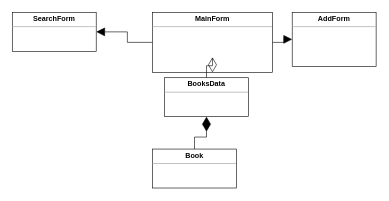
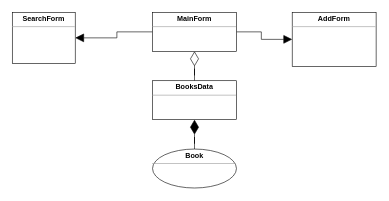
  <mxCell id="0" />
  <mxCell id="1" parent="0" />
  <mxCell id="2" style="edgeStyle=orthogonalEdgeStyle;rounded=0;orthogonalLoop=1;jettySize=auto;html=1;entryX=0;entryY=0.5;entryDx=0;entryDy=0;endSize=12;endArrow=block;endFill=1;" edge="1" parent="1" source="4" target="6"><mxGeometry relative="1" as="geometry" /></mxCell>
  <mxCell id="3" style="edgeStyle=orthogonalEdgeStyle;rounded=0;orthogonalLoop=1;jettySize=auto;html=1;entryX=1;entryY=0.5;entryDx=0;entryDy=0;endArrow=block;endFill=1;endSize=12;" edge="1" parent="1" source="4" target="5"><mxGeometry relative="1" as="geometry" /></mxCell>
- <mxCell id="4" value="&lt;p style=&quot;margin: 0px ; margin-top: 4px ; text-align: center&quot;&gt;&lt;b&gt;MainForm&lt;/b&gt;&lt;/p&gt;&lt;hr size=&quot;1&quot;&gt;&lt;p style=&quot;margin: 0px ; margin-left: 4px&quot;&gt;&lt;br&gt;&lt;/p&gt;" style="verticalAlign=top;align=left;overflow=fill;fontSize=12;fontFamily=Helvetica;html=1;" vertex="1" parent="1"><mxGeometry x="254" y="20" width="200" height="100" as="geometry" /></mxCell>
- <mxCell id="5" value="&lt;p style=&quot;margin: 0px ; margin-top: 4px ; text-align: center&quot;&gt;&lt;b&gt;SearchForm&lt;/b&gt;&lt;/p&gt;&lt;hr size=&quot;1&quot;&gt;&lt;p style=&quot;margin: 0px ; margin-left: 4px&quot;&gt;&lt;br&gt;&lt;/p&gt;" style="verticalAlign=top;align=left;overflow=fill;fontSize=12;fontFamily=Helvetica;html=1;" vertex="1" parent="1"><mxGeometry x="20" y="20" width="140" height="65" as="geometry" /></mxCell>
+ <mxCell id="4" value="&lt;p style=&quot;margin: 0px ; margin-top: 4px ; text-align: center&quot;&gt;&lt;b&gt;MainForm&lt;/b&gt;&lt;/p&gt;&lt;hr size=&quot;1&quot;&gt;&lt;p style=&quot;margin: 0px ; margin-left: 4px&quot;&gt;&lt;br&gt;&lt;/p&gt;" style="verticalAlign=top;align=left;overflow=fill;fontSize=12;fontFamily=Helvetica;html=1;" vertex="1" parent="1"><mxGeometry x="254" y="20" width="140" height="65" as="geometry" /></mxCell>
+ <mxCell id="5" value="&lt;p style=&quot;margin: 0px ; margin-top: 4px ; text-align: center&quot;&gt;&lt;b&gt;SearchForm&lt;/b&gt;&lt;/p&gt;&lt;hr size=&quot;1&quot;&gt;&lt;p style=&quot;margin: 0px ; margin-left: 4px&quot;&gt;&lt;br&gt;&lt;/p&gt;" style="verticalAlign=top;align=left;overflow=fill;fontSize=12;fontFamily=Helvetica;html=1;" vertex="1" parent="1"><mxGeometry x="20" y="20" width="105" height="85" as="geometry" /></mxCell>
  <mxCell id="6" value="&lt;p style=&quot;margin: 0px ; margin-top: 4px ; text-align: center&quot;&gt;&lt;b&gt;AddForm&lt;/b&gt;&lt;/p&gt;&lt;hr size=&quot;1&quot;&gt;&lt;p style=&quot;margin: 0px ; margin-left: 4px&quot;&gt;&lt;br&gt;&lt;/p&gt;" style="verticalAlign=top;align=left;overflow=fill;fontSize=12;fontFamily=Helvetica;html=1;" vertex="1" parent="1"><mxGeometry x="487" y="20" width="140" height="90" as="geometry" /></mxCell>
  <mxCell id="7" style="edgeStyle=orthogonalEdgeStyle;rounded=0;orthogonalLoop=1;jettySize=auto;html=1;entryX=0.5;entryY=1;entryDx=0;entryDy=0;endArrow=diamondThin;endFill=0;endSize=22;" edge="1" parent="1" source="8" target="4"><mxGeometry relative="1" as="geometry" /></mxCell>
- <mxCell id="8" value="&lt;p style=&quot;margin: 0px ; margin-top: 4px ; text-align: center&quot;&gt;&lt;b&gt;BooksData&lt;/b&gt;&lt;/p&gt;&lt;hr size=&quot;1&quot;&gt;&lt;p style=&quot;margin: 0px ; margin-left: 4px&quot;&gt;&lt;br&gt;&lt;/p&gt;" style="verticalAlign=top;align=left;overflow=fill;fontSize=12;fontFamily=Helvetica;html=1;" vertex="1" parent="1"><mxGeometry x="274" y="129" width="140" height="65" as="geometry" /></mxCell>
+ <mxCell id="8" value="&lt;p style=&quot;margin: 0px ; margin-top: 4px ; text-align: center&quot;&gt;&lt;b&gt;BooksData&lt;/b&gt;&lt;/p&gt;&lt;hr size=&quot;1&quot;&gt;&lt;p style=&quot;margin: 0px ; margin-left: 4px&quot;&gt;&lt;br&gt;&lt;/p&gt;" style="verticalAlign=top;align=left;overflow=fill;fontSize=12;fontFamily=Helvetica;html=1;" vertex="1" parent="1"><mxGeometry x="254" y="134" width="140" height="65" as="geometry" /></mxCell>
  <mxCell id="9" style="edgeStyle=orthogonalEdgeStyle;rounded=0;orthogonalLoop=1;jettySize=auto;html=1;entryX=0.5;entryY=1;entryDx=0;entryDy=0;endArrow=diamondThin;endFill=1;endSize=22;" edge="1" parent="1" source="10" target="8"><mxGeometry relative="1" as="geometry" /></mxCell>
- <mxCell id="10" value="&lt;p style=&quot;margin: 0px ; margin-top: 4px ; text-align: center&quot;&gt;&lt;b&gt;Book&lt;/b&gt;&lt;/p&gt;&lt;hr size=&quot;1&quot;&gt;&lt;p style=&quot;margin: 0px ; margin-left: 4px&quot;&gt;&lt;br&gt;&lt;/p&gt;" style="verticalAlign=top;align=left;overflow=fill;fontSize=12;fontFamily=Helvetica;html=1;" vertex="1" parent="1"><mxGeometry x="254" y="248" width="140" height="65" as="geometry" /></mxCell>
+ <mxCell id="10" value="&lt;p style=&quot;margin: 0px ; margin-top: 4px ; text-align: center&quot;&gt;&lt;b&gt;Book&lt;/b&gt;&lt;/p&gt;&lt;hr size=&quot;1&quot;&gt;&lt;p style=&quot;margin: 0px ; margin-left: 4px&quot;&gt;&lt;br&gt;&lt;/p&gt;" style="ellipse;verticalAlign=top;align=left;overflow=fill;fontSize=12;fontFamily=Helvetica;html=1;" vertex="1" parent="1"><mxGeometry x="254" y="248" width="140" height="65" as="geometry" /></mxCell>
